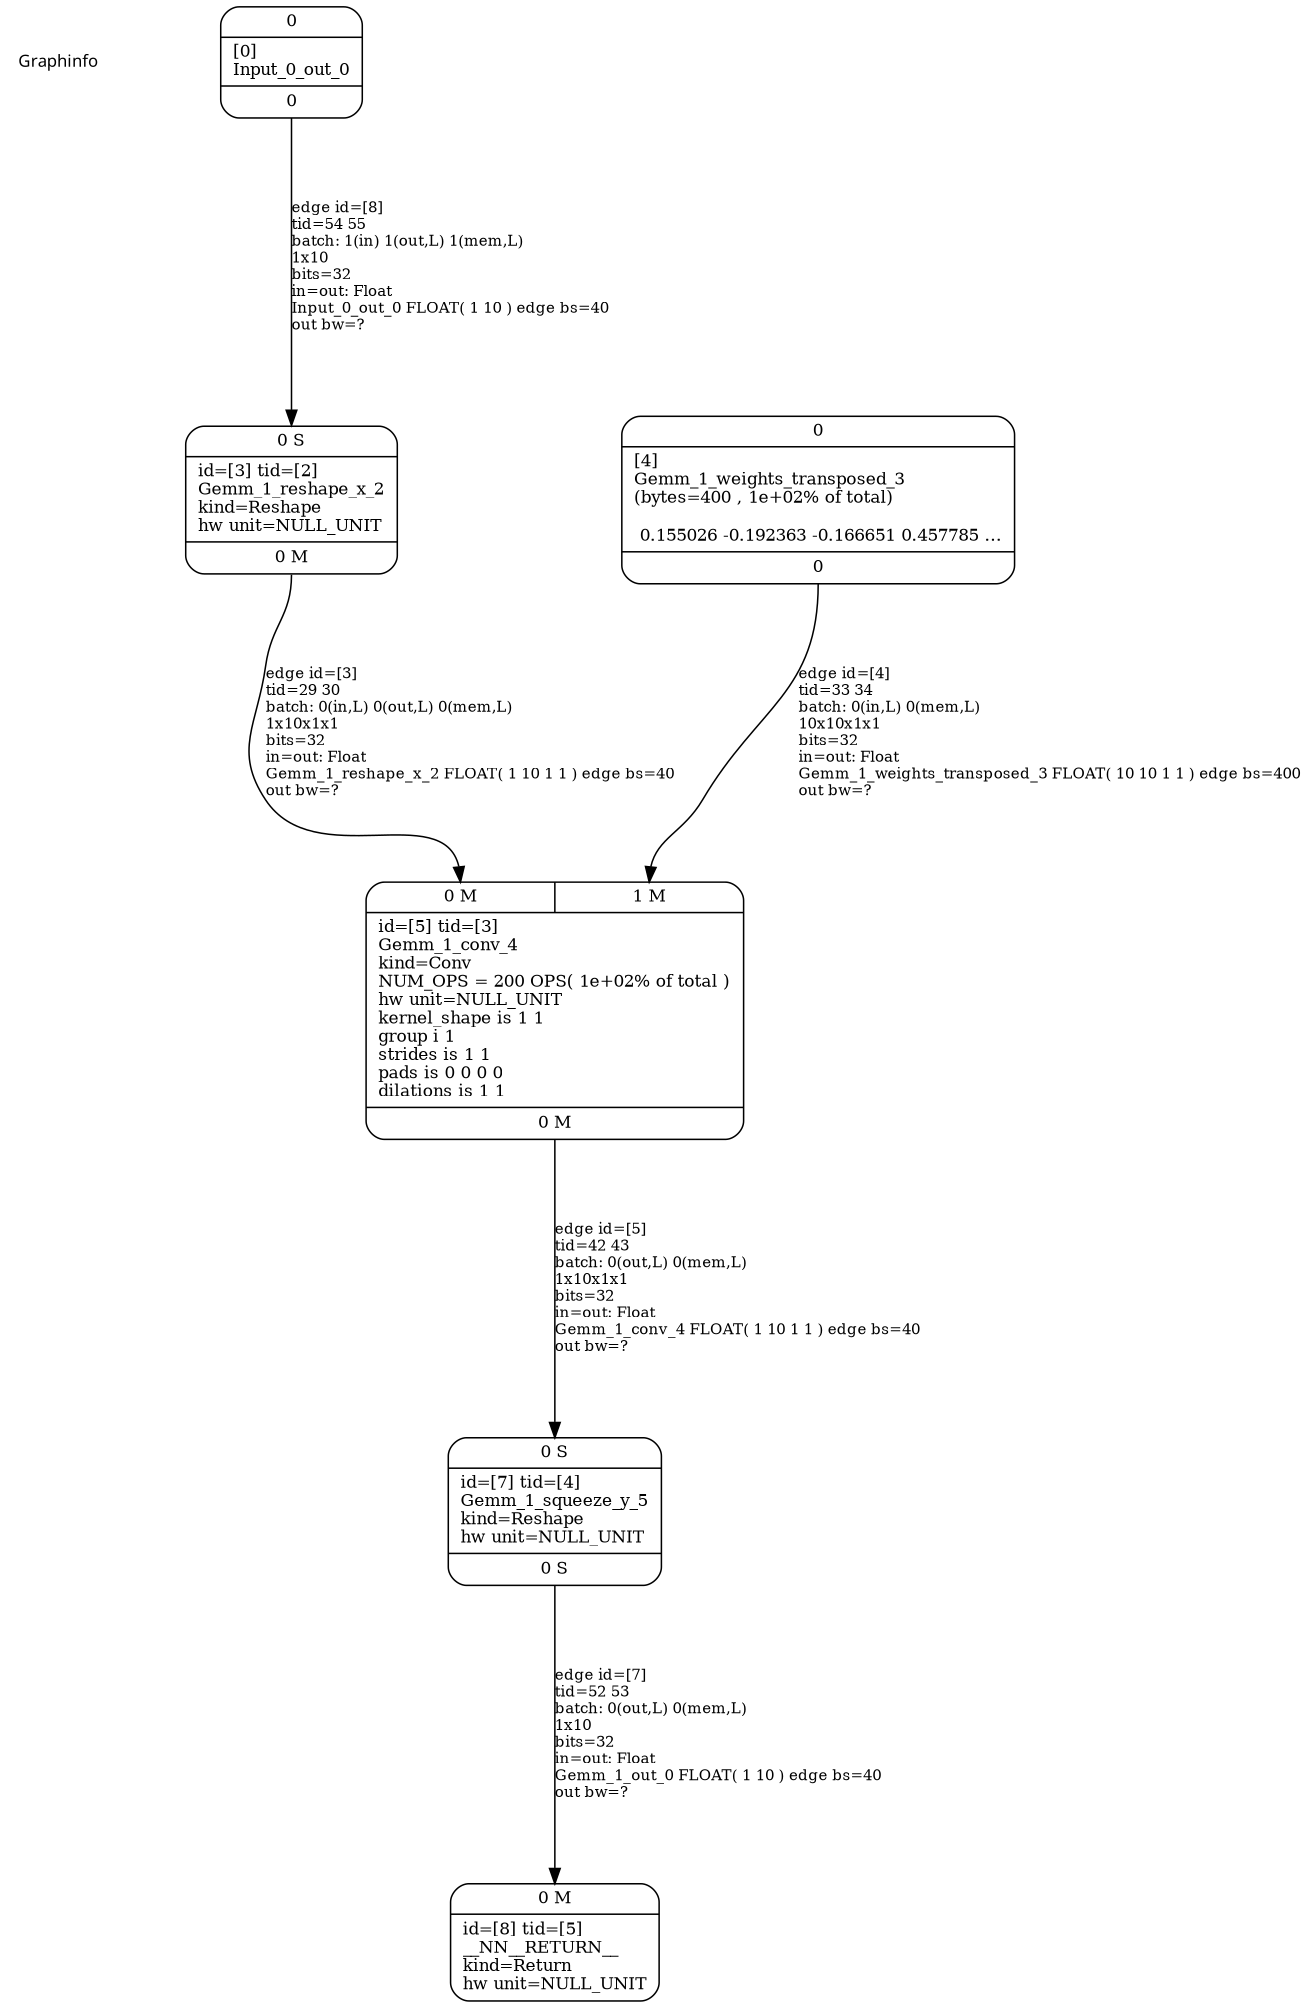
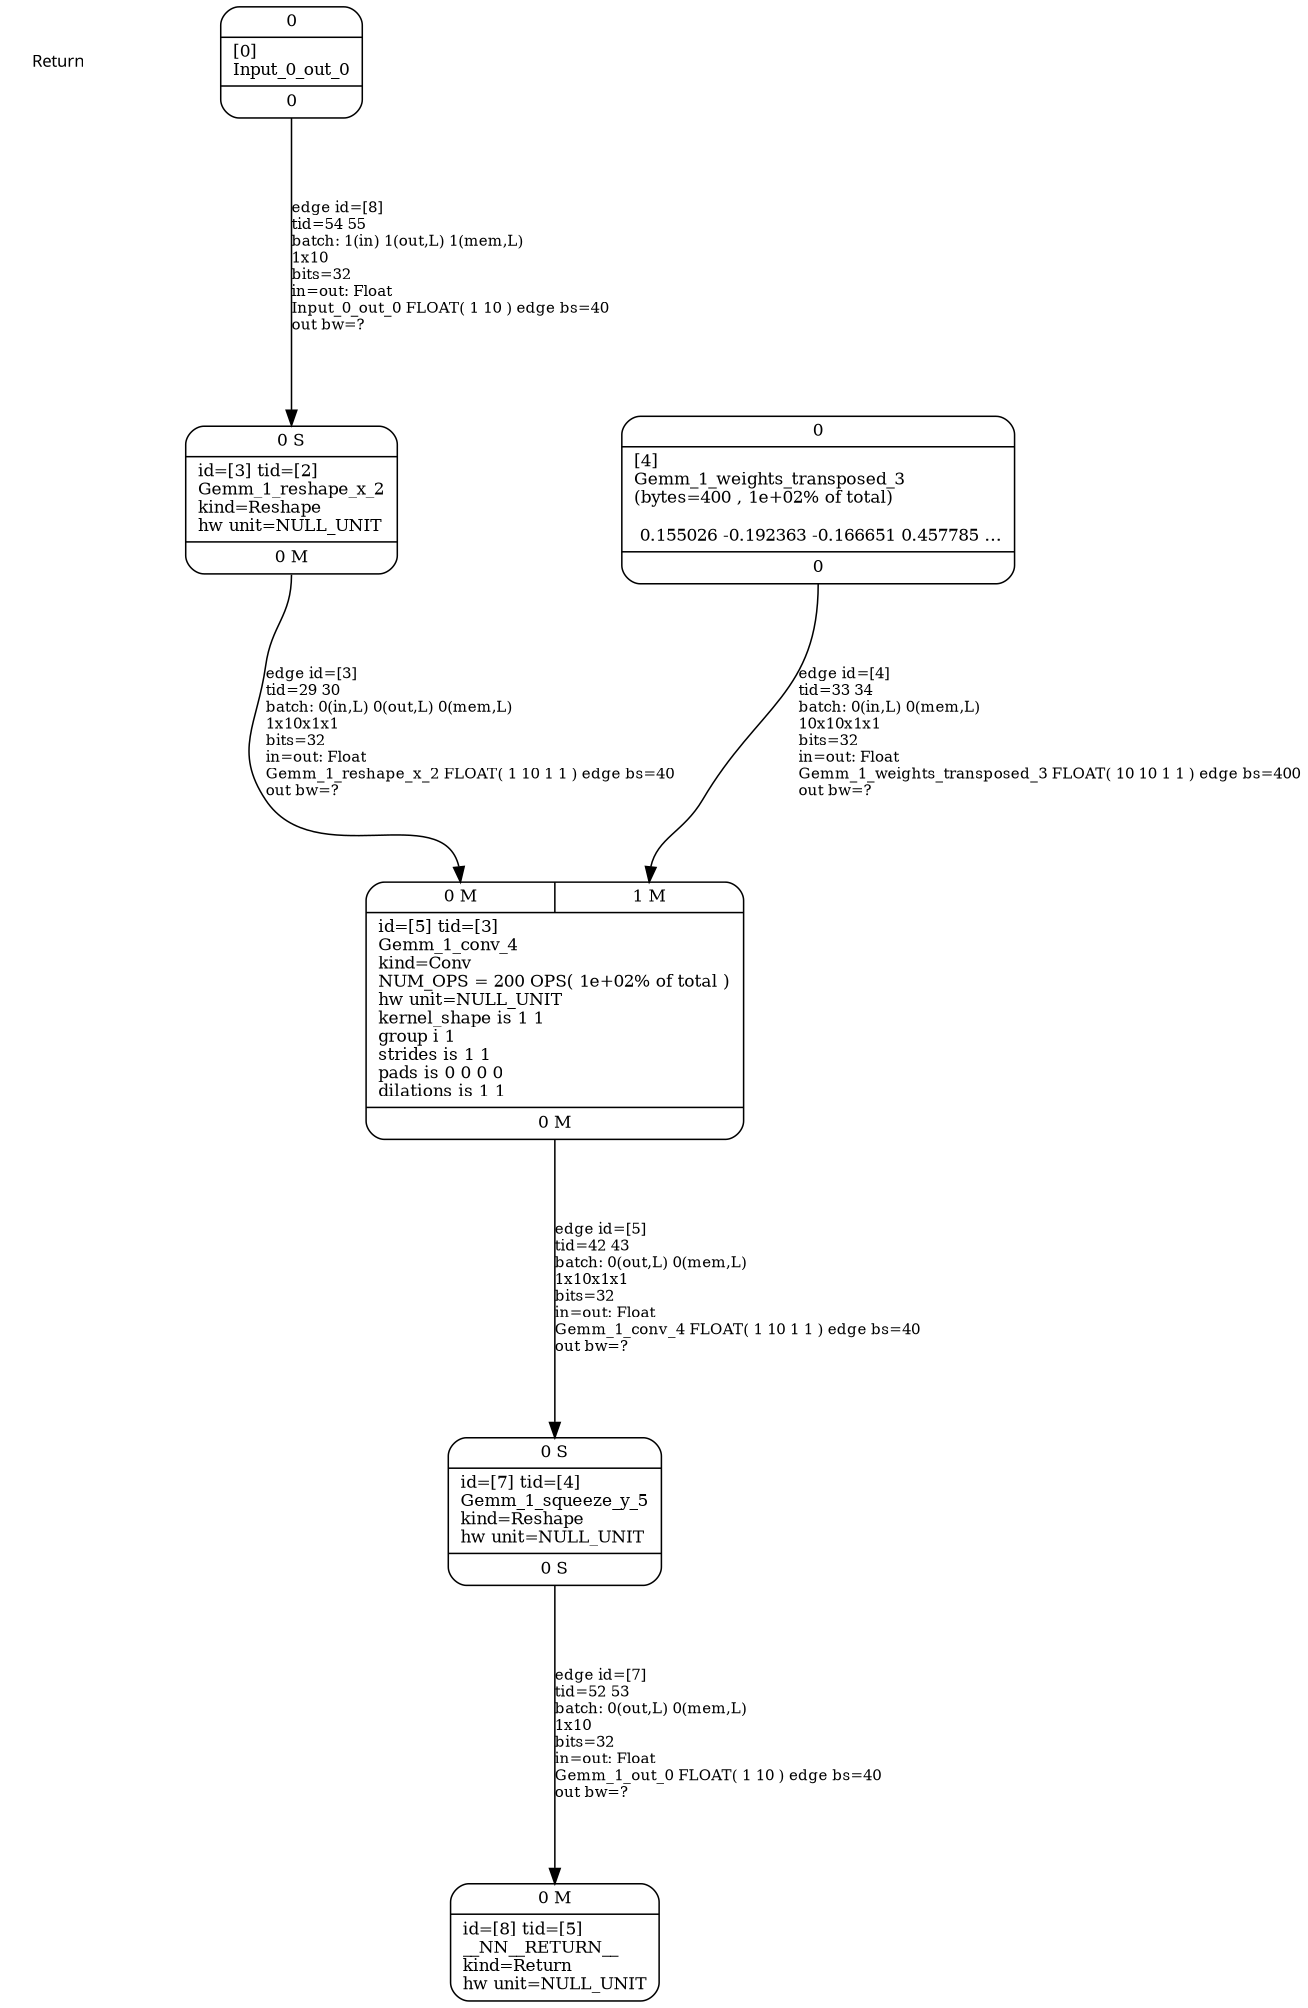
  digraph {
    compound=true
    fontsize=11
    nodesep=1
    rankdir=BU
    ranksep=1.5
    splines=spline
    node [color=black fontsize=11 shape=record style=rounded]
    edge [fontsize=10 headport="i0:n" tailport="o0:s"]
-   Graphinfo [fontname="Arial-Bold" shape=plaintext]
+   Graphinfo [fontname="Arial-Bold" shape=plaintext label=Return]
    n2 [label="{ { <i0> 0} |  [4]\lGemm_1_weights_transposed_3\l(bytes=400 , 1e+02% of total)\l\l 0.155026 -0.192363 -0.166651 0.457785 ... | { <o0> 0} }"]
    n3 [label="{ { < i0>  0 M  | < i1>  1 M } | id=[5] tid=[3]\lGemm_1_conv_4\lkind=Conv\lNUM_OPS = 200 OPS( 1e+02% of total )\lhw unit=NULL_UNIT\lkernel_shape is 1 1\lgroup i 1\lstrides is 1 1\lpads is 0 0 0 0\ldilations is 1 1\l | { < o0>  0 M } }"]
    n4 [label="{ { <i0> 0} |  [0]\lInput_0_out_0 | { <o0> 0} }"]
    n5 [label="{ { < i0>  0 S } | id=[3] tid=[2]\lGemm_1_reshape_x_2\lkind=Reshape\lhw unit=NULL_UNIT\l | { < o0>  0 M } }"]
    n6 [label="{ { < i0>  0 S } | id=[7] tid=[4]\lGemm_1_squeeze_y_5\lkind=Reshape\lhw unit=NULL_UNIT\l | { < o0>  0 S } }"]
    n7 [label="{ { < i0>  0 M } | id=[8] tid=[5]\l__NN__RETURN__\lkind=Return\lhw unit=NULL_UNIT\l}"]
    n2 -> n3 [headport="i1:n" label="edge id=[4]\ltid=33 34\lbatch: 0(in,L) 0(mem,L) \l10x10x1x1\lbits=32\lin=out: Float\lGemm_1_weights_transposed_3 FLOAT( 10 10 1 1 ) edge bs=400\lout bw=?\l"]
    n3 -> n6 [label="edge id=[5]\ltid=42 43\lbatch: 0(out,L) 0(mem,L) \l1x10x1x1\lbits=32\lin=out: Float\lGemm_1_conv_4 FLOAT( 1 10 1 1 ) edge bs=40\lout bw=?\l"]
    n4 -> n5 [label="edge id=[8]\ltid=54 55\lbatch: 1(in) 1(out,L) 1(mem,L) \l1x10\lbits=32\lin=out: Float\lInput_0_out_0 FLOAT( 1 10 ) edge bs=40\lout bw=?\l"]
    n5 -> n3 [label="edge id=[3]\ltid=29 30\lbatch: 0(in,L) 0(out,L) 0(mem,L) \l1x10x1x1\lbits=32\lin=out: Float\lGemm_1_reshape_x_2 FLOAT( 1 10 1 1 ) edge bs=40\lout bw=?\l"]
    n6 -> n7 [label="edge id=[7]\ltid=52 53\lbatch: 0(out,L) 0(mem,L) \l1x10\lbits=32\lin=out: Float\lGemm_1_out_0 FLOAT( 1 10 ) edge bs=40\lout bw=?\l"]
  }
